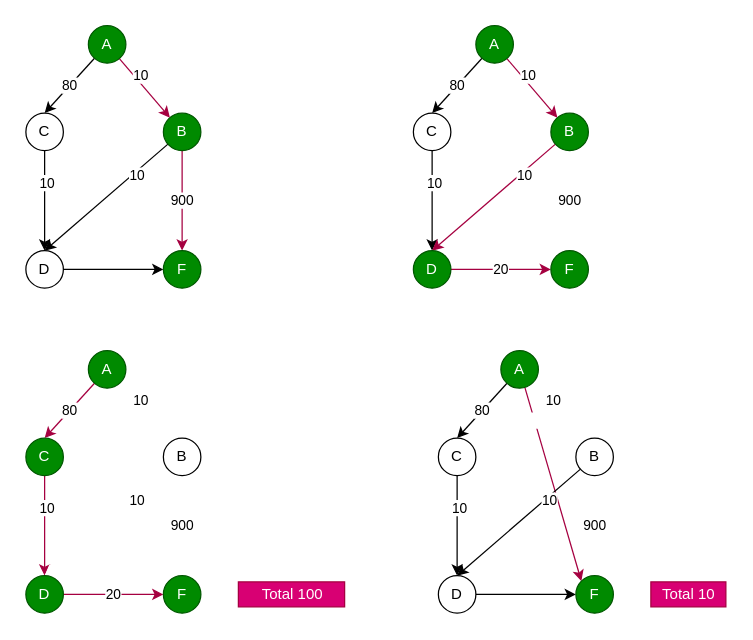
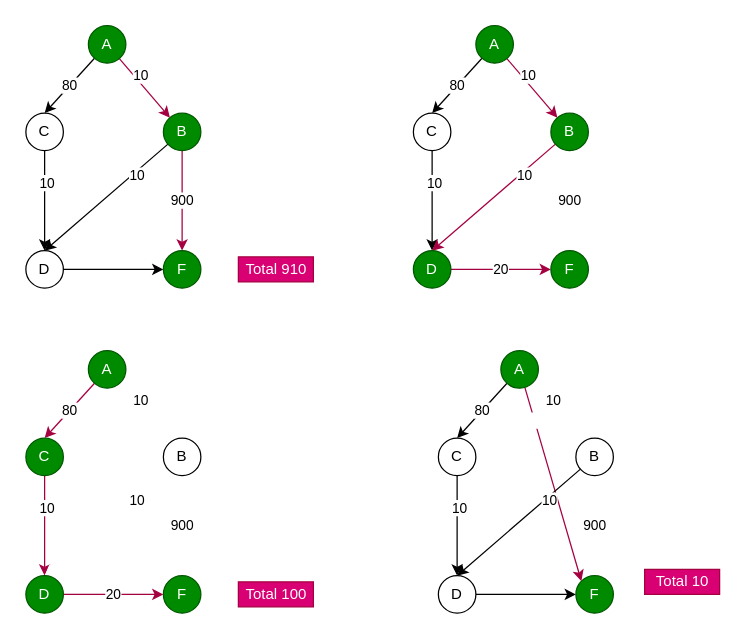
  <mxCell id="0" />
  <mxCell id="1" parent="0" />
  <mxCell id="2" style="edgeStyle=none;html=1;fillColor=#d80073;strokeColor=#A50040;" edge="1" parent="1" source="5" target="12"><mxGeometry relative="1" as="geometry" /></mxCell>
  <mxCell id="3" value="10" style="edgeLabel;html=1;align=center;verticalAlign=middle;resizable=0;points=[];" vertex="1" connectable="0" parent="2"><mxGeometry x="-0.336" y="4" relative="1" as="geometry"><mxPoint as="offset" /></mxGeometry></mxCell>
  <mxCell id="4" value="80" style="edgeStyle=none;html=1;entryX=0.5;entryY=0;entryDx=0;entryDy=0;" edge="1" parent="1" source="5" target="8"><mxGeometry relative="1" as="geometry" /></mxCell>
  <mxCell id="5" value="A" style="ellipse;whiteSpace=wrap;html=1;aspect=fixed;fillColor=#008a00;fontColor=#ffffff;strokeColor=#005700;" vertex="1" parent="1"><mxGeometry x="70" y="20" width="30" height="30" as="geometry" /></mxCell>
  <mxCell id="6" value="" style="edgeStyle=none;html=1;" edge="1" parent="1" source="8" target="14"><mxGeometry relative="1" as="geometry" /></mxCell>
  <mxCell id="7" value="10" style="edgeLabel;html=1;align=center;verticalAlign=middle;resizable=0;points=[];" vertex="1" connectable="0" parent="6"><mxGeometry x="-0.352" y="1" relative="1" as="geometry"><mxPoint y="-1" as="offset" /></mxGeometry></mxCell>
  <mxCell id="8" value="C" style="ellipse;whiteSpace=wrap;html=1;aspect=fixed;" vertex="1" parent="1"><mxGeometry x="20" y="90" width="30" height="30" as="geometry" /></mxCell>
  <mxCell id="9" style="edgeStyle=none;html=1;entryX=0.5;entryY=0;entryDx=0;entryDy=0;" edge="1" parent="1" source="12" target="14"><mxGeometry relative="1" as="geometry" /></mxCell>
  <mxCell id="10" value="10" style="edgeLabel;html=1;align=center;verticalAlign=middle;resizable=0;points=[];" vertex="1" connectable="0" parent="9"><mxGeometry x="-0.465" y="2" relative="1" as="geometry"><mxPoint as="offset" /></mxGeometry></mxCell>
  <mxCell id="11" value="900" style="edgeStyle=none;html=1;fillColor=#d80073;strokeColor=#A50040;" edge="1" parent="1" source="12" target="15"><mxGeometry relative="1" as="geometry" /></mxCell>
  <mxCell id="12" value="B" style="ellipse;whiteSpace=wrap;html=1;aspect=fixed;fillColor=#008a00;fontColor=#ffffff;strokeColor=#005700;" vertex="1" parent="1"><mxGeometry x="130" y="90" width="30" height="30" as="geometry" /></mxCell>
  <mxCell id="13" value="" style="edgeStyle=none;html=1;" edge="1" parent="1" source="14" target="15"><mxGeometry relative="1" as="geometry" /></mxCell>
  <mxCell id="14" value="D" style="ellipse;whiteSpace=wrap;html=1;aspect=fixed;" vertex="1" parent="1"><mxGeometry x="20" y="200" width="30" height="30" as="geometry" /></mxCell>
  <mxCell id="15" value="F" style="ellipse;whiteSpace=wrap;html=1;aspect=fixed;fillColor=#008a00;fontColor=#ffffff;strokeColor=#005700;" vertex="1" parent="1"><mxGeometry x="130" y="200" width="30" height="30" as="geometry" /></mxCell>
+ <mxCell id="16" value="Total 910" style="text;html=1;align=center;verticalAlign=middle;resizable=0;points=[];autosize=1;strokeColor=#A50040;fillColor=#d80073;fontColor=#FFFFFF;" vertex="1" parent="1"><mxGeometry x="190" y="205" width="60" height="20" as="geometry" /></mxCell>
  <mxCell id="17" style="edgeStyle=none;html=1;fillColor=#d80073;strokeColor=#A50040;" edge="1" parent="1" source="20" target="27"><mxGeometry relative="1" as="geometry" /></mxCell>
  <mxCell id="18" value="10" style="edgeLabel;html=1;align=center;verticalAlign=middle;resizable=0;points=[];" vertex="1" connectable="0" parent="17"><mxGeometry x="-0.336" y="4" relative="1" as="geometry"><mxPoint as="offset" /></mxGeometry></mxCell>
  <mxCell id="19" value="80" style="edgeStyle=none;html=1;entryX=0.5;entryY=0;entryDx=0;entryDy=0;" edge="1" parent="1" source="20" target="23"><mxGeometry relative="1" as="geometry" /></mxCell>
  <mxCell id="20" value="A" style="ellipse;whiteSpace=wrap;html=1;aspect=fixed;fillColor=#008a00;fontColor=#ffffff;strokeColor=#005700;" vertex="1" parent="1"><mxGeometry x="380" y="20" width="30" height="30" as="geometry" /></mxCell>
  <mxCell id="21" value="" style="edgeStyle=none;html=1;" edge="1" parent="1" source="23" target="29"><mxGeometry relative="1" as="geometry" /></mxCell>
  <mxCell id="22" value="10" style="edgeLabel;html=1;align=center;verticalAlign=middle;resizable=0;points=[];" vertex="1" connectable="0" parent="21"><mxGeometry x="-0.352" y="1" relative="1" as="geometry"><mxPoint y="-1" as="offset" /></mxGeometry></mxCell>
  <mxCell id="23" value="C" style="ellipse;whiteSpace=wrap;html=1;aspect=fixed;" vertex="1" parent="1"><mxGeometry x="330" y="90" width="30" height="30" as="geometry" /></mxCell>
  <mxCell id="24" style="edgeStyle=none;html=1;entryX=0.5;entryY=0;entryDx=0;entryDy=0;fillColor=#d80073;strokeColor=#A50040;" edge="1" parent="1" source="27" target="29"><mxGeometry relative="1" as="geometry" /></mxCell>
  <mxCell id="25" value="10" style="edgeLabel;html=1;align=center;verticalAlign=middle;resizable=0;points=[];" vertex="1" connectable="0" parent="24"><mxGeometry x="-0.465" y="2" relative="1" as="geometry"><mxPoint as="offset" /></mxGeometry></mxCell>
  <mxCell id="26" value="900" style="edgeStyle=none;html=1;fillColor=#d80073;strokeColor=#FFFFFF;" edge="1" parent="1" source="27" target="30"><mxGeometry relative="1" as="geometry" /></mxCell>
  <mxCell id="27" value="B" style="ellipse;whiteSpace=wrap;html=1;aspect=fixed;fillColor=#008a00;fontColor=#ffffff;strokeColor=#005700;" vertex="1" parent="1"><mxGeometry x="440" y="90" width="30" height="30" as="geometry" /></mxCell>
  <mxCell id="28" value="20" style="edgeStyle=none;html=1;fillColor=#d80073;strokeColor=#A50040;" edge="1" parent="1" source="29" target="30"><mxGeometry relative="1" as="geometry" /></mxCell>
  <mxCell id="29" value="D" style="ellipse;whiteSpace=wrap;html=1;aspect=fixed;fillColor=#008a00;fontColor=#ffffff;strokeColor=#005700;" vertex="1" parent="1"><mxGeometry x="330" y="200" width="30" height="30" as="geometry" /></mxCell>
  <mxCell id="30" value="F" style="ellipse;whiteSpace=wrap;html=1;aspect=fixed;fillColor=#008a00;fontColor=#ffffff;strokeColor=#005700;" vertex="1" parent="1"><mxGeometry x="440" y="200" width="30" height="30" as="geometry" /></mxCell>
  <mxCell id="31" style="edgeStyle=none;html=1;fillColor=#d80073;strokeColor=#FFFFFF;" edge="1" parent="1" source="34" target="41"><mxGeometry relative="1" as="geometry" /></mxCell>
  <mxCell id="32" value="10" style="edgeLabel;html=1;align=center;verticalAlign=middle;resizable=0;points=[];" vertex="1" connectable="0" parent="31"><mxGeometry x="-0.336" y="4" relative="1" as="geometry"><mxPoint as="offset" /></mxGeometry></mxCell>
  <mxCell id="33" value="80" style="edgeStyle=none;html=1;entryX=0.5;entryY=0;entryDx=0;entryDy=0;fillColor=#d80073;strokeColor=#A50040;" edge="1" parent="1" source="34" target="37"><mxGeometry relative="1" as="geometry" /></mxCell>
  <mxCell id="34" value="A" style="ellipse;whiteSpace=wrap;html=1;aspect=fixed;fillColor=#008a00;fontColor=#ffffff;strokeColor=#005700;" vertex="1" parent="1"><mxGeometry x="70" y="280" width="30" height="30" as="geometry" /></mxCell>
  <mxCell id="35" value="" style="edgeStyle=none;html=1;fillColor=#d80073;strokeColor=#A50040;" edge="1" parent="1" source="37" target="43"><mxGeometry relative="1" as="geometry" /></mxCell>
  <mxCell id="36" value="10" style="edgeLabel;html=1;align=center;verticalAlign=middle;resizable=0;points=[];" vertex="1" connectable="0" parent="35"><mxGeometry x="-0.352" y="1" relative="1" as="geometry"><mxPoint y="-1" as="offset" /></mxGeometry></mxCell>
  <mxCell id="37" value="C" style="ellipse;whiteSpace=wrap;html=1;aspect=fixed;fillColor=#008a00;fontColor=#ffffff;strokeColor=#005700;" vertex="1" parent="1"><mxGeometry x="20" y="350" width="30" height="30" as="geometry" /></mxCell>
  <mxCell id="38" style="edgeStyle=none;html=1;entryX=0.5;entryY=0;entryDx=0;entryDy=0;fillColor=#d80073;strokeColor=#FFFFFF;" edge="1" parent="1" source="41" target="43"><mxGeometry relative="1" as="geometry" /></mxCell>
  <mxCell id="39" value="10" style="edgeLabel;html=1;align=center;verticalAlign=middle;resizable=0;points=[];" vertex="1" connectable="0" parent="38"><mxGeometry x="-0.465" y="2" relative="1" as="geometry"><mxPoint as="offset" /></mxGeometry></mxCell>
  <mxCell id="40" value="900" style="edgeStyle=none;html=1;fillColor=#d80073;strokeColor=#FFFFFF;" edge="1" parent="1" source="41" target="44"><mxGeometry relative="1" as="geometry" /></mxCell>
  <mxCell id="41" value="B" style="ellipse;whiteSpace=wrap;html=1;aspect=fixed;" vertex="1" parent="1"><mxGeometry x="130" y="350" width="30" height="30" as="geometry" /></mxCell>
  <mxCell id="42" value="20" style="edgeStyle=none;html=1;fillColor=#d80073;strokeColor=#A50040;" edge="1" parent="1" source="43" target="44"><mxGeometry relative="1" as="geometry" /></mxCell>
  <mxCell id="43" value="D" style="ellipse;whiteSpace=wrap;html=1;aspect=fixed;fillColor=#008a00;fontColor=#ffffff;strokeColor=#005700;" vertex="1" parent="1"><mxGeometry x="20" y="460" width="30" height="30" as="geometry" /></mxCell>
  <mxCell id="44" value="F" style="ellipse;whiteSpace=wrap;html=1;aspect=fixed;fillColor=#008a00;fontColor=#ffffff;strokeColor=#005700;" vertex="1" parent="1"><mxGeometry x="130" y="460" width="30" height="30" as="geometry" /></mxCell>
- <mxCell id="45" value="Total 100" style="text;html=1;align=center;verticalAlign=middle;resizable=0;points=[];autosize=1;strokeColor=#A50040;fillColor=#d80073;fontColor=#FFFFFF;" vertex="1" parent="1"><mxGeometry x="190" y="465" width="85" height="20" as="geometry" /></mxCell>
+ <mxCell id="45" value="Total 100" style="text;html=1;align=center;verticalAlign=middle;resizable=0;points=[];autosize=1;strokeColor=#A50040;fillColor=#d80073;fontColor=#FFFFFF;" vertex="1" parent="1"><mxGeometry x="190" y="465" width="60" height="20" as="geometry" /></mxCell>
  <mxCell id="46" style="edgeStyle=none;html=1;fillColor=#d80073;strokeColor=#FFFFFF;" edge="1" parent="1" source="51" target="58"><mxGeometry relative="1" as="geometry" /></mxCell>
  <mxCell id="47" value="10" style="edgeLabel;html=1;align=center;verticalAlign=middle;resizable=0;points=[];" vertex="1" connectable="0" parent="46"><mxGeometry x="-0.336" y="4" relative="1" as="geometry"><mxPoint as="offset" /></mxGeometry></mxCell>
  <mxCell id="48" value="80" style="edgeStyle=none;html=1;entryX=0.5;entryY=0;entryDx=0;entryDy=0;" edge="1" parent="1" source="51" target="54"><mxGeometry relative="1" as="geometry" /></mxCell>
  <mxCell id="49" style="edgeStyle=none;html=1;entryX=0;entryY=0;entryDx=0;entryDy=0;fontColor=#FFFFFF;strokeColor=#A50040;fillColor=#d80073;" edge="1" parent="1" source="51" target="61"><mxGeometry relative="1" as="geometry" /></mxCell>
  <mxCell id="50" value="10" style="edgeLabel;html=1;align=center;verticalAlign=middle;resizable=0;points=[];fontColor=#FFFFFF;" vertex="1" connectable="0" parent="49"><mxGeometry x="-0.663" y="-2" relative="1" as="geometry"><mxPoint x="1" as="offset" /></mxGeometry></mxCell>
  <mxCell id="51" value="A" style="ellipse;whiteSpace=wrap;html=1;aspect=fixed;fillColor=#008a00;fontColor=#ffffff;strokeColor=#005700;" vertex="1" parent="1"><mxGeometry x="400" y="280" width="30" height="30" as="geometry" /></mxCell>
  <mxCell id="52" value="" style="edgeStyle=none;html=1;" edge="1" parent="1" source="54" target="60"><mxGeometry relative="1" as="geometry" /></mxCell>
  <mxCell id="53" value="10" style="edgeLabel;html=1;align=center;verticalAlign=middle;resizable=0;points=[];" vertex="1" connectable="0" parent="52"><mxGeometry x="-0.352" y="1" relative="1" as="geometry"><mxPoint y="-1" as="offset" /></mxGeometry></mxCell>
  <mxCell id="54" value="C" style="ellipse;whiteSpace=wrap;html=1;aspect=fixed;" vertex="1" parent="1"><mxGeometry x="350" y="350" width="30" height="30" as="geometry" /></mxCell>
  <mxCell id="55" style="edgeStyle=none;html=1;entryX=0.5;entryY=0;entryDx=0;entryDy=0;" edge="1" parent="1" source="58" target="60"><mxGeometry relative="1" as="geometry" /></mxCell>
  <mxCell id="56" value="10" style="edgeLabel;html=1;align=center;verticalAlign=middle;resizable=0;points=[];" vertex="1" connectable="0" parent="55"><mxGeometry x="-0.465" y="2" relative="1" as="geometry"><mxPoint as="offset" /></mxGeometry></mxCell>
  <mxCell id="57" value="900" style="edgeStyle=none;html=1;fillColor=#d80073;strokeColor=#FFFFFF;" edge="1" parent="1" source="58" target="61"><mxGeometry relative="1" as="geometry" /></mxCell>
  <mxCell id="58" value="B" style="ellipse;whiteSpace=wrap;html=1;aspect=fixed;" vertex="1" parent="1"><mxGeometry x="460" y="350" width="30" height="30" as="geometry" /></mxCell>
  <mxCell id="59" value="" style="edgeStyle=none;html=1;" edge="1" parent="1" source="60" target="61"><mxGeometry relative="1" as="geometry" /></mxCell>
  <mxCell id="60" value="D" style="ellipse;whiteSpace=wrap;html=1;aspect=fixed;" vertex="1" parent="1"><mxGeometry x="350" y="460" width="30" height="30" as="geometry" /></mxCell>
  <mxCell id="61" value="F" style="ellipse;whiteSpace=wrap;html=1;aspect=fixed;fillColor=#008a00;fontColor=#ffffff;strokeColor=#005700;" vertex="1" parent="1"><mxGeometry x="460" y="460" width="30" height="30" as="geometry" /></mxCell>
- <mxCell id="62" value="Total 10" style="text;html=1;align=center;verticalAlign=middle;resizable=0;points=[];autosize=1;strokeColor=#A50040;fillColor=#d80073;fontColor=#FFFFFF;" vertex="1" parent="1"><mxGeometry x="520" y="465" width="60" height="20" as="geometry" /></mxCell>
+ <mxCell id="62" value="Total 10" style="text;html=1;align=center;verticalAlign=middle;resizable=0;points=[];autosize=1;strokeColor=#A50040;fillColor=#d80073;fontColor=#FFFFFF;" vertex="1" parent="1"><mxGeometry x="515" y="455" width="60" height="20" as="geometry" /></mxCell>
